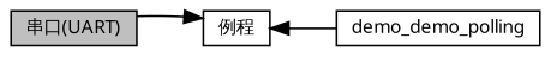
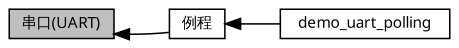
  digraph {
    rankdir=LR
    node [color=black fillcolor=white fontname="黑体" fontsize=10 shape=box style=filled]
    edge [dir=back fontname="黑体" fontsize=10 labelfontname="黑体" labelfontsize=10 shape=plaintext style=solid]
    n1 [fillcolor=grey75 fontcolor=black height=0.2 label="串口(UART)" width=0.4]
-   n2 [height=0.2 label=demo_demo_polling width=0.4]
+   n2 [height=0.2 label=demo_uart_polling width=0.4]
    n3 [height=0.2 label="例程" width=0.4]
-   n3 -> n1
+   n1 -> n3
    n3 -> n2
  }
